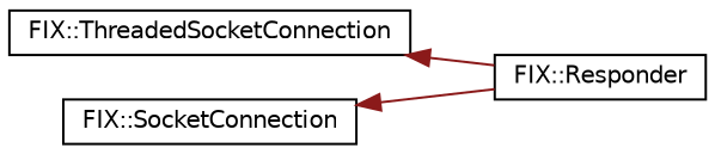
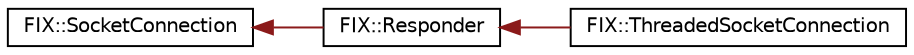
  digraph {
    rankdir=LR
    node [color=black fillcolor=white fontname=Helvetica fontsize=10 shape=record style=filled]
    edge [color=firebrick4 dir=back fontname=Helvetica fontsize=10 labelfontname=Helvetica labelfontsize=10 style=solid]
    n1 [height=0.2 label="FIX::Responder" width=0.4]
    n2 [height=0.2 label="FIX::ThreadedSocketConnection" width=0.4]
    n3 [height=0.2 label="FIX::SocketConnection" width=0.4]
-   n2 -> n1
+   n1 -> n2
    n3 -> n1
  }
